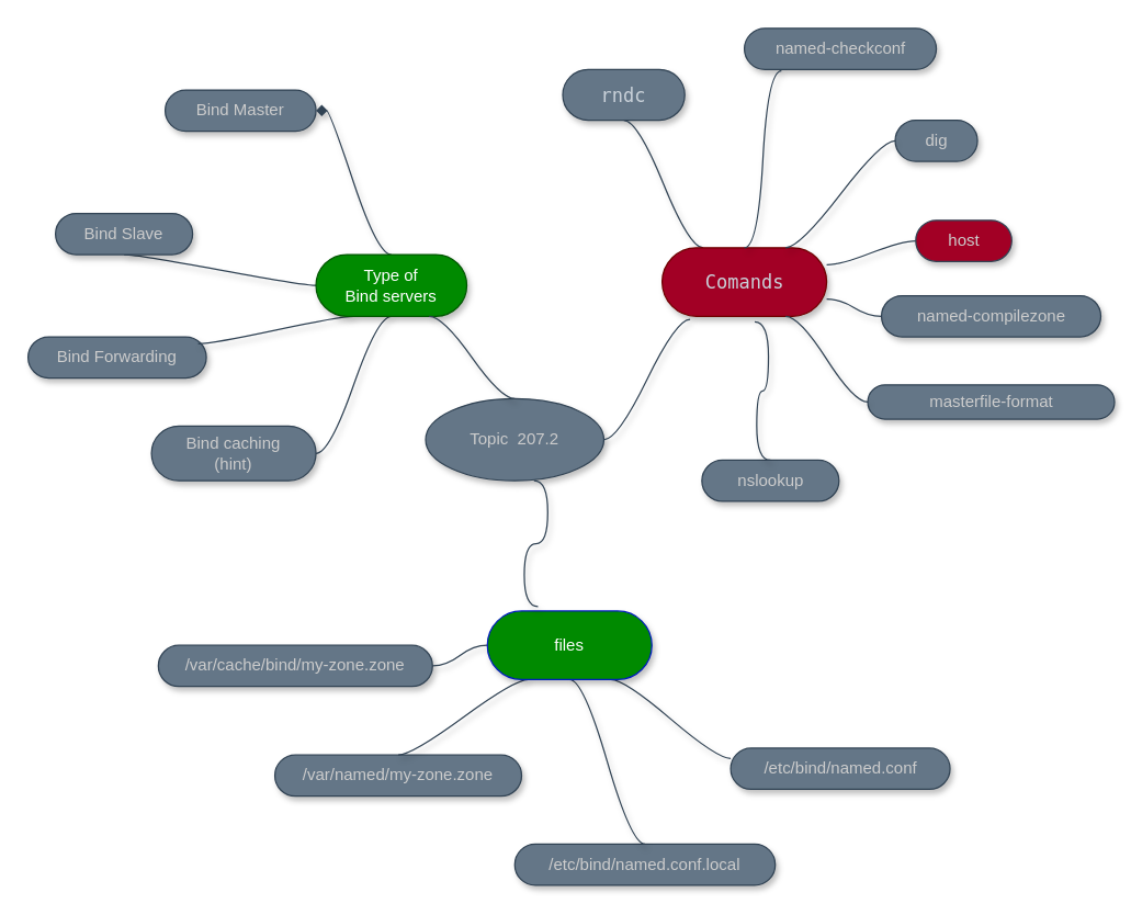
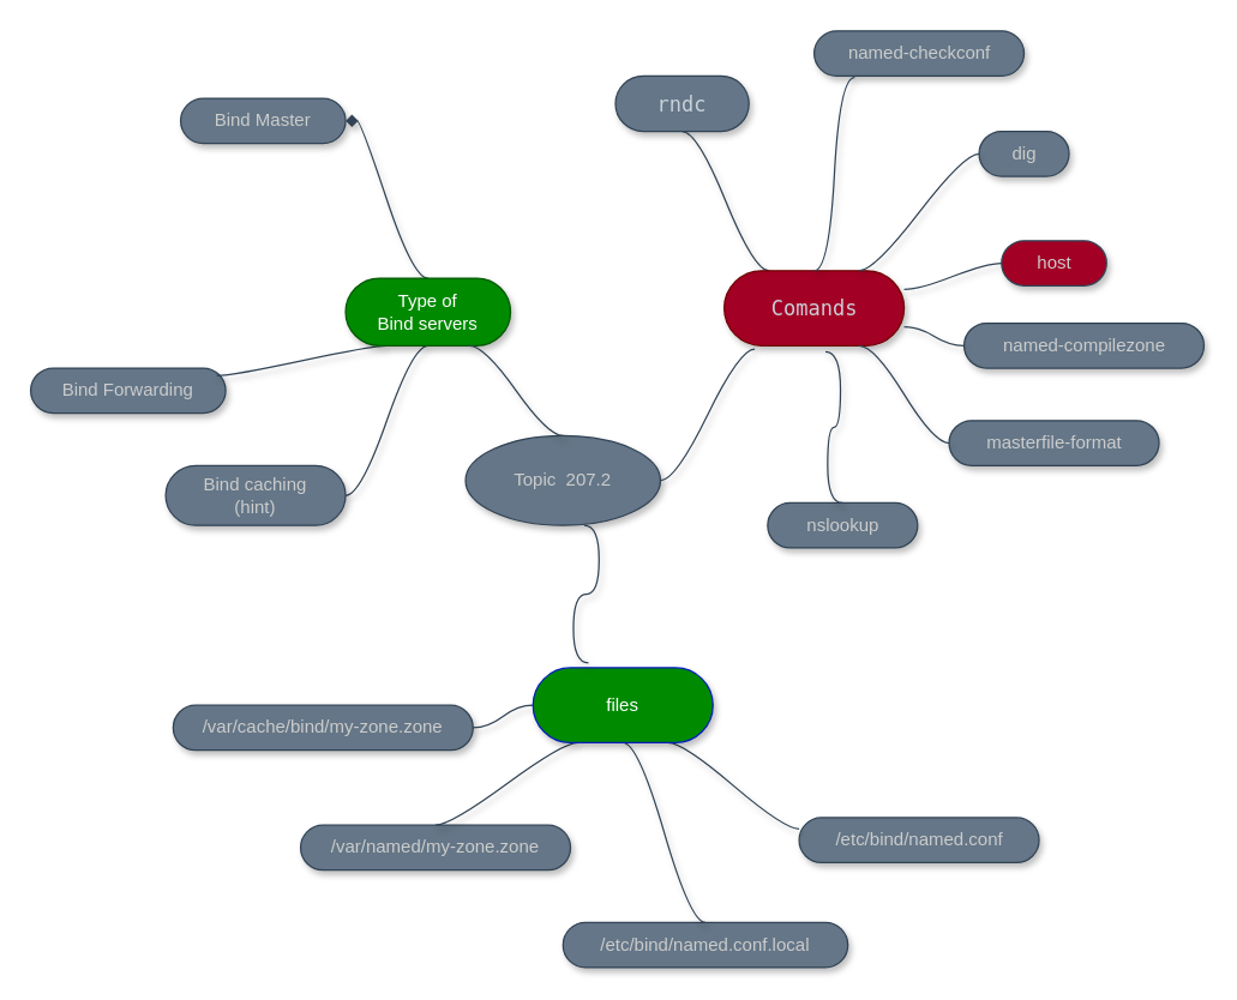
  <mxCell id="0" />
  <mxCell id="1" parent="0" />
  <mxCell id="2" value="Topic&amp;nbsp; 207.2" style="ellipse;whiteSpace=wrap;html=1;align=center;treeFolding=1;treeMoving=1;newEdgeStyle={&quot;edgeStyle&quot;:&quot;entityRelationEdgeStyle&quot;,&quot;startArrow&quot;:&quot;none&quot;,&quot;endArrow&quot;:&quot;none&quot;,&quot;segment&quot;:10,&quot;curved&quot;:1};fillColor=#647687;fontColor=#CCCCCC;strokeColor=#314354;shadow=1;sketch=0;" parent="1" vertex="1"><mxGeometry x="310" y="290" width="130" height="60" as="geometry" /></mxCell>
  <mxCell id="3" value="Bind caching&lt;br&gt;(hint)" style="whiteSpace=wrap;html=1;rounded=1;arcSize=50;align=center;verticalAlign=middle;strokeWidth=1;autosize=1;spacing=4;treeFolding=1;treeMoving=1;newEdgeStyle={&quot;edgeStyle&quot;:&quot;entityRelationEdgeStyle&quot;,&quot;startArrow&quot;:&quot;none&quot;,&quot;endArrow&quot;:&quot;none&quot;,&quot;segment&quot;:10,&quot;curved&quot;:1};fillColor=#647687;fontColor=#CCCCCC;strokeColor=#314354;shadow=1;sketch=0;" parent="1" vertex="1"><mxGeometry x="110" y="310" width="120" height="40" as="geometry" /></mxCell>
  <mxCell id="4" value="" style="edgeStyle=entityRelationEdgeStyle;startArrow=none;endArrow=none;segment=10;curved=1;exitX=0.5;exitY=1;exitDx=0;exitDy=0;fillColor=#647687;strokeColor=#314354;shadow=1;fontColor=#CCCCCC;sketch=0;entryX=1;entryY=0.5;entryDx=0;entryDy=0;" parent="1" source="25" target="3" edge="1"><mxGeometry relative="1" as="geometry"><mxPoint x="319.02" y="390" as="sourcePoint" /></mxGeometry></mxCell>
  <mxCell id="5" value="&lt;pre style=&quot;box-sizing: border-box ; font-family: , , &amp;quot;sf mono&amp;quot; , &amp;quot;menlo&amp;quot; , &amp;quot;consolas&amp;quot; , &amp;quot;liberation mono&amp;quot; , monospace ; font-size: 13.6px ; margin-top: 0px ; margin-bottom: 0px ; overflow-wrap: normal ; padding: 16px ; overflow: auto ; line-height: 1.45 ; border-radius: 6px ; word-break: normal ; color: rgb(201 , 209 , 217)&quot;&gt;rndc&lt;/pre&gt;" style="whiteSpace=wrap;html=1;rounded=1;arcSize=50;align=center;verticalAlign=middle;strokeWidth=1;autosize=1;spacing=4;treeFolding=1;treeMoving=1;newEdgeStyle={&quot;edgeStyle&quot;:&quot;entityRelationEdgeStyle&quot;,&quot;startArrow&quot;:&quot;none&quot;,&quot;endArrow&quot;:&quot;none&quot;,&quot;segment&quot;:10,&quot;curved&quot;:1};fillColor=#647687;fontColor=#CCCCCC;strokeColor=#314354;shadow=1;sketch=0;" parent="1" vertex="1"><mxGeometry x="410" y="50" width="89" height="37" as="geometry" /></mxCell>
  <mxCell id="6" value="" style="edgeStyle=entityRelationEdgeStyle;startArrow=none;endArrow=none;segment=10;curved=1;exitX=0.25;exitY=0;exitDx=0;exitDy=0;fillColor=#647687;strokeColor=#314354;fontColor=#CCCCCC;shadow=1;sketch=0;entryX=0.5;entryY=1;entryDx=0;entryDy=0;" parent="1" source="8" target="5" edge="1"><mxGeometry relative="1" as="geometry"><mxPoint x="512.5" y="325" as="sourcePoint" /></mxGeometry></mxCell>
- <mxCell id="7" value="" style="edgeStyle=entityRelationEdgeStyle;startArrow=none;endArrow=none;segment=10;curved=1;fillColor=#647687;strokeColor=#314354;shadow=1;fontColor=#CCCCCC;sketch=0;entryX=0.5;entryY=1;entryDx=0;entryDy=0;" parent="1" source="25" target="24" edge="1"><mxGeometry relative="1" as="geometry"><mxPoint x="480" y="370" as="sourcePoint" /><mxPoint x="170" y="235" as="targetPoint" /></mxGeometry></mxCell>
  <mxCell id="8" value="&lt;pre style=&quot;box-sizing: border-box ; font-family: , , &amp;quot;sf mono&amp;quot; , &amp;quot;menlo&amp;quot; , &amp;quot;consolas&amp;quot; , &amp;quot;liberation mono&amp;quot; , monospace ; font-size: 13.6px ; margin-top: 0px ; margin-bottom: 0px ; overflow-wrap: normal ; padding: 16px ; overflow: auto ; line-height: 1.45 ; border-radius: 6px ; word-break: normal ; color: rgb(201 , 209 , 217)&quot;&gt;Comands&lt;/pre&gt;" style="whiteSpace=wrap;html=1;rounded=1;arcSize=50;align=center;verticalAlign=middle;strokeWidth=1;autosize=1;spacing=4;treeFolding=1;treeMoving=1;newEdgeStyle={&quot;edgeStyle&quot;:&quot;entityRelationEdgeStyle&quot;,&quot;startArrow&quot;:&quot;none&quot;,&quot;endArrow&quot;:&quot;none&quot;,&quot;segment&quot;:10,&quot;curved&quot;:1};fillColor=#a20025;fontColor=#ffffff;strokeColor=#6F0000;shadow=1;sketch=0;" parent="1" vertex="1"><mxGeometry x="482.5" y="180" width="120" height="50" as="geometry" /></mxCell>
  <mxCell id="9" value="" style="edgeStyle=entityRelationEdgeStyle;startArrow=none;endArrow=none;segment=10;curved=1;fillColor=#647687;strokeColor=#314354;shadow=1;fontColor=#CCCCCC;sketch=0;entryX=0.17;entryY=1.047;entryDx=0;entryDy=0;entryPerimeter=0;" parent="1" source="2" target="8" edge="1"><mxGeometry relative="1" as="geometry"><mxPoint x="390.962" y="348.787" as="sourcePoint" /></mxGeometry></mxCell>
  <mxCell id="10" value="/var/named/my-zone.zone" style="whiteSpace=wrap;html=1;rounded=1;arcSize=50;align=center;verticalAlign=middle;strokeWidth=1;autosize=1;spacing=4;treeFolding=1;treeMoving=1;newEdgeStyle={&quot;edgeStyle&quot;:&quot;entityRelationEdgeStyle&quot;,&quot;startArrow&quot;:&quot;none&quot;,&quot;endArrow&quot;:&quot;none&quot;,&quot;segment&quot;:10,&quot;curved&quot;:1};fillColor=#647687;fontColor=#CCCCCC;strokeColor=#314354;shadow=1;sketch=0;" parent="1" vertex="1"><mxGeometry x="200" y="550" width="180" height="30" as="geometry" /></mxCell>
  <mxCell id="11" value="" style="edgeStyle=entityRelationEdgeStyle;startArrow=none;endArrow=none;segment=10;curved=1;exitX=0.25;exitY=1;exitDx=0;exitDy=0;fillColor=#647687;strokeColor=#314354;shadow=1;fontColor=#CCCCCC;sketch=0;entryX=0.5;entryY=0;entryDx=0;entryDy=0;" parent="1" source="31" target="10" edge="1"><mxGeometry relative="1" as="geometry"><mxPoint x="390.962" y="348.787" as="sourcePoint" /></mxGeometry></mxCell>
  <mxCell id="12" value="dig" style="whiteSpace=wrap;html=1;rounded=1;arcSize=50;align=center;verticalAlign=middle;strokeWidth=1;autosize=1;spacing=4;treeFolding=1;treeMoving=1;newEdgeStyle={&quot;edgeStyle&quot;:&quot;entityRelationEdgeStyle&quot;,&quot;startArrow&quot;:&quot;none&quot;,&quot;endArrow&quot;:&quot;none&quot;,&quot;segment&quot;:10,&quot;curved&quot;:1};fillColor=#647687;fontColor=#CCCCCC;strokeColor=#314354;shadow=1;sketch=0;" parent="1" vertex="1"><mxGeometry x="652.5" y="87" width="60" height="30" as="geometry" /></mxCell>
  <mxCell id="13" value="" style="edgeStyle=entityRelationEdgeStyle;startArrow=none;endArrow=none;segment=10;curved=1;exitX=0.75;exitY=0;exitDx=0;exitDy=0;fillColor=#647687;strokeColor=#314354;shadow=1;fontColor=#CCCCCC;sketch=0;" parent="1" source="8" target="12" edge="1"><mxGeometry relative="1" as="geometry"><mxPoint x="402.502" y="458.787" as="sourcePoint" /></mxGeometry></mxCell>
  <mxCell id="14" value="named-checkconf" style="whiteSpace=wrap;html=1;rounded=1;arcSize=50;align=center;verticalAlign=middle;strokeWidth=1;autosize=1;spacing=4;treeFolding=1;treeMoving=1;newEdgeStyle={&quot;edgeStyle&quot;:&quot;entityRelationEdgeStyle&quot;,&quot;startArrow&quot;:&quot;none&quot;,&quot;endArrow&quot;:&quot;none&quot;,&quot;segment&quot;:10,&quot;curved&quot;:1};fillColor=#647687;fontColor=#CCCCCC;strokeColor=#314354;shadow=1;sketch=0;" parent="1" vertex="1"><mxGeometry x="542.5" y="20" width="140" height="30" as="geometry" /></mxCell>
  <mxCell id="15" value="" style="edgeStyle=entityRelationEdgeStyle;startArrow=none;endArrow=none;segment=10;curved=1;exitX=0.5;exitY=0;exitDx=0;exitDy=0;fillColor=#647687;strokeColor=#314354;shadow=1;fontColor=#CCCCCC;sketch=0;entryX=0.193;entryY=1.033;entryDx=0;entryDy=0;entryPerimeter=0;" parent="1" source="8" target="14" edge="1"><mxGeometry relative="1" as="geometry"><mxPoint x="423.462" y="343.787" as="sourcePoint" /></mxGeometry></mxCell>
  <mxCell id="16" value="host" style="whiteSpace=wrap;html=1;rounded=1;arcSize=50;align=center;verticalAlign=middle;strokeWidth=1;autosize=1;spacing=4;treeFolding=1;treeMoving=1;newEdgeStyle={&quot;edgeStyle&quot;:&quot;entityRelationEdgeStyle&quot;,&quot;startArrow&quot;:&quot;none&quot;,&quot;endArrow&quot;:&quot;none&quot;,&quot;segment&quot;:10,&quot;curved&quot;:1};fillColor=#a20025;fontColor=#CCCCCC;strokeColor=#314354;shadow=1;sketch=0;" parent="1" vertex="1"><mxGeometry x="667.5" y="160" width="70" height="30" as="geometry" /></mxCell>
  <mxCell id="17" value="" style="edgeStyle=entityRelationEdgeStyle;startArrow=none;endArrow=none;segment=10;curved=1;exitX=1;exitY=0.25;exitDx=0;exitDy=0;fillColor=#647687;strokeColor=#314354;shadow=1;fontColor=#CCCCCC;sketch=0;entryX=0;entryY=0.5;entryDx=0;entryDy=0;" parent="1" source="8" target="16" edge="1"><mxGeometry relative="1" as="geometry"><mxPoint x="413.462" y="333.787" as="sourcePoint" /></mxGeometry></mxCell>
  <mxCell id="18" value="/var/cache/bind/my-zone.zone" style="whiteSpace=wrap;html=1;rounded=1;arcSize=50;align=center;verticalAlign=middle;strokeWidth=1;autosize=1;spacing=4;treeFolding=1;treeMoving=1;newEdgeStyle={&quot;edgeStyle&quot;:&quot;entityRelationEdgeStyle&quot;,&quot;startArrow&quot;:&quot;none&quot;,&quot;endArrow&quot;:&quot;none&quot;,&quot;segment&quot;:10,&quot;curved&quot;:1};fillColor=#647687;fontColor=#CCCCCC;strokeColor=#314354;shadow=1;sketch=0;" parent="1" vertex="1"><mxGeometry x="115" y="470" width="200" height="30" as="geometry" /></mxCell>
  <mxCell id="19" value="" style="edgeStyle=entityRelationEdgeStyle;startArrow=none;endArrow=none;segment=10;curved=1;fillColor=#647687;strokeColor=#314354;shadow=1;fontColor=#CCCCCC;sketch=0;entryX=1;entryY=0.5;entryDx=0;entryDy=0;" parent="1" source="31" target="18" edge="1"><mxGeometry relative="1" as="geometry"><mxPoint x="310" y="340" as="sourcePoint" /></mxGeometry></mxCell>
  <mxCell id="20" value="Bind Forwarding" style="whiteSpace=wrap;html=1;rounded=1;arcSize=50;align=center;verticalAlign=middle;strokeWidth=1;autosize=1;spacing=4;treeFolding=1;treeMoving=1;newEdgeStyle={&quot;edgeStyle&quot;:&quot;entityRelationEdgeStyle&quot;,&quot;startArrow&quot;:&quot;none&quot;,&quot;endArrow&quot;:&quot;none&quot;,&quot;segment&quot;:10,&quot;curved&quot;:1};fillColor=#647687;fontColor=#CCCCCC;strokeColor=#314354;shadow=1;sketch=0;" parent="1" vertex="1"><mxGeometry x="20" y="245" width="130" height="30" as="geometry" /></mxCell>
  <mxCell id="21" value="" style="edgeStyle=entityRelationEdgeStyle;startArrow=none;endArrow=none;segment=10;curved=1;exitX=0.25;exitY=1;exitDx=0;exitDy=0;fillColor=#647687;strokeColor=#314354;shadow=1;fontColor=#CCCCCC;sketch=0;entryX=0.954;entryY=0.167;entryDx=0;entryDy=0;entryPerimeter=0;" parent="1" source="25" target="20" edge="1"><mxGeometry relative="1" as="geometry"><mxPoint x="320" y="350" as="sourcePoint" /></mxGeometry></mxCell>
  <mxCell id="22" value="Bind Master" style="whiteSpace=wrap;html=1;rounded=1;arcSize=50;align=center;verticalAlign=middle;strokeWidth=1;autosize=1;spacing=4;treeFolding=1;treeMoving=1;newEdgeStyle={&quot;edgeStyle&quot;:&quot;entityRelationEdgeStyle&quot;,&quot;startArrow&quot;:&quot;none&quot;,&quot;endArrow&quot;:&quot;none&quot;,&quot;segment&quot;:10,&quot;curved&quot;:1};fillColor=#647687;fontColor=#CCCCCC;strokeColor=#314354;shadow=1;sketch=0;" parent="1" vertex="1"><mxGeometry x="120" y="65" width="110" height="30" as="geometry" /></mxCell>
  <mxCell id="23" value="" style="edgeStyle=entityRelationEdgeStyle;startArrow=none;endArrow=diamond;segment=10;curved=1;exitX=0.5;exitY=0;exitDx=0;exitDy=0;fillColor=#647687;strokeColor=#314354;shadow=1;fontColor=#CCCCCC;sketch=0;entryX=1;entryY=0.5;entryDx=0;entryDy=0;" parent="1" source="25" target="22" edge="1"><mxGeometry relative="1" as="geometry"><mxPoint x="330" y="360" as="sourcePoint" /></mxGeometry></mxCell>
- <mxCell id="24" value="Bind Slave" style="whiteSpace=wrap;html=1;rounded=1;arcSize=50;align=center;verticalAlign=middle;strokeWidth=1;autosize=1;spacing=4;treeFolding=1;treeMoving=1;newEdgeStyle={&quot;edgeStyle&quot;:&quot;entityRelationEdgeStyle&quot;,&quot;startArrow&quot;:&quot;none&quot;,&quot;endArrow&quot;:&quot;none&quot;,&quot;segment&quot;:10,&quot;curved&quot;:1};fillColor=#647687;fontColor=#CCCCCC;strokeColor=#314354;shadow=1;sketch=0;" parent="1" vertex="1"><mxGeometry x="40" y="155" width="100" height="30" as="geometry" /></mxCell>
  <mxCell id="25" value="Type of&lt;br&gt;Bind servers" style="whiteSpace=wrap;html=1;rounded=1;arcSize=50;align=center;verticalAlign=middle;strokeWidth=1;autosize=1;spacing=4;treeFolding=1;treeMoving=1;newEdgeStyle={&quot;edgeStyle&quot;:&quot;entityRelationEdgeStyle&quot;,&quot;startArrow&quot;:&quot;none&quot;,&quot;endArrow&quot;:&quot;none&quot;,&quot;segment&quot;:10,&quot;curved&quot;:1};fillColor=#008a00;fontColor=#ffffff;strokeColor=#005700;shadow=1;sketch=0;" parent="1" vertex="1"><mxGeometry x="230" y="185" width="110" height="45" as="geometry" /></mxCell>
  <mxCell id="26" value="" style="edgeStyle=entityRelationEdgeStyle;startArrow=none;endArrow=none;segment=10;curved=1;exitX=0.75;exitY=1;exitDx=0;exitDy=0;fillColor=#647687;strokeColor=#314354;shadow=1;fontColor=#CCCCCC;sketch=0;entryX=0.5;entryY=0;entryDx=0;entryDy=0;" parent="1" source="25" target="2" edge="1"><mxGeometry relative="1" as="geometry"><mxPoint x="385" y="360" as="sourcePoint" /><mxPoint x="280" y="480" as="targetPoint" /></mxGeometry></mxCell>
  <mxCell id="27" value="/etc/bind/named.conf" style="whiteSpace=wrap;html=1;rounded=1;arcSize=50;align=center;verticalAlign=middle;strokeWidth=1;autosize=1;spacing=4;treeFolding=1;treeMoving=1;newEdgeStyle={&quot;edgeStyle&quot;:&quot;entityRelationEdgeStyle&quot;,&quot;startArrow&quot;:&quot;none&quot;,&quot;endArrow&quot;:&quot;none&quot;,&quot;segment&quot;:10,&quot;curved&quot;:1};fillColor=#647687;fontColor=#CCCCCC;strokeColor=#314354;shadow=1;sketch=0;" parent="1" vertex="1"><mxGeometry x="532.5" y="545" width="160" height="30" as="geometry" /></mxCell>
  <mxCell id="28" value="" style="edgeStyle=entityRelationEdgeStyle;startArrow=none;endArrow=none;segment=10;curved=1;exitX=0.75;exitY=1;exitDx=0;exitDy=0;fillColor=#647687;strokeColor=#314354;shadow=1;fontColor=#CCCCCC;sketch=0;entryX=0;entryY=0.25;entryDx=0;entryDy=0;" parent="1" source="31" target="27" edge="1"><mxGeometry relative="1" as="geometry"><mxPoint x="385" y="360" as="sourcePoint" /></mxGeometry></mxCell>
  <mxCell id="29" value="/etc/bind/named.conf.local" style="whiteSpace=wrap;html=1;rounded=1;arcSize=50;align=center;verticalAlign=middle;strokeWidth=1;autosize=1;spacing=4;treeFolding=1;treeMoving=1;newEdgeStyle={&quot;edgeStyle&quot;:&quot;entityRelationEdgeStyle&quot;,&quot;startArrow&quot;:&quot;none&quot;,&quot;endArrow&quot;:&quot;none&quot;,&quot;segment&quot;:10,&quot;curved&quot;:1};fillColor=#647687;fontColor=#CCCCCC;strokeColor=#314354;shadow=1;sketch=0;" parent="1" vertex="1"><mxGeometry x="375" y="615" width="190" height="30" as="geometry" /></mxCell>
  <mxCell id="30" value="" style="edgeStyle=entityRelationEdgeStyle;startArrow=none;endArrow=none;segment=10;curved=1;exitX=0.5;exitY=1;exitDx=0;exitDy=0;fillColor=#647687;strokeColor=#314354;shadow=1;fontColor=#CCCCCC;sketch=0;entryX=0.5;entryY=0;entryDx=0;entryDy=0;" parent="1" source="31" target="29" edge="1"><mxGeometry relative="1" as="geometry"><mxPoint x="395" y="370" as="sourcePoint" /></mxGeometry></mxCell>
  <mxCell id="31" value="files" style="whiteSpace=wrap;html=1;rounded=1;arcSize=50;align=center;verticalAlign=middle;strokeWidth=1;autosize=1;spacing=4;treeFolding=1;treeMoving=1;newEdgeStyle={&quot;edgeStyle&quot;:&quot;entityRelationEdgeStyle&quot;,&quot;startArrow&quot;:&quot;none&quot;,&quot;endArrow&quot;:&quot;none&quot;,&quot;segment&quot;:10,&quot;curved&quot;:1};fillColor=#008a00;fontColor=#ffffff;strokeColor=#001DBC;shadow=1;sketch=0;" parent="1" vertex="1"><mxGeometry x="355" y="445" width="120" height="50" as="geometry" /></mxCell>
  <mxCell id="32" value="" style="edgeStyle=entityRelationEdgeStyle;startArrow=none;endArrow=none;segment=10;curved=1;exitX=0.608;exitY=1;exitDx=0;exitDy=0;fillColor=#647687;strokeColor=#314354;shadow=1;fontColor=#CCCCCC;sketch=0;entryX=0.308;entryY=-0.067;entryDx=0;entryDy=0;exitPerimeter=0;entryPerimeter=0;" parent="1" source="2" target="31" edge="1"><mxGeometry relative="1" as="geometry"><mxPoint x="625" y="385" as="sourcePoint" /></mxGeometry></mxCell>
  <mxCell id="33" value="named-compilezone" style="whiteSpace=wrap;html=1;rounded=1;arcSize=50;align=center;verticalAlign=middle;strokeWidth=1;autosize=1;spacing=4;treeFolding=1;treeMoving=1;newEdgeStyle={&quot;edgeStyle&quot;:&quot;entityRelationEdgeStyle&quot;,&quot;startArrow&quot;:&quot;none&quot;,&quot;endArrow&quot;:&quot;none&quot;,&quot;segment&quot;:10,&quot;curved&quot;:1};fillColor=#647687;fontColor=#CCCCCC;strokeColor=#314354;shadow=1;sketch=0;" vertex="1" parent="1"><mxGeometry x="642.5" y="215" width="160" height="30" as="geometry" /></mxCell>
  <mxCell id="34" value="" style="edgeStyle=entityRelationEdgeStyle;startArrow=none;endArrow=none;segment=10;curved=1;exitX=1;exitY=0.75;exitDx=0;exitDy=0;fillColor=#647687;strokeColor=#314354;shadow=1;fontColor=#CCCCCC;sketch=0;entryX=0;entryY=0.5;entryDx=0;entryDy=0;" edge="1" parent="1" target="33" source="8"><mxGeometry relative="1" as="geometry"><mxPoint x="582.5" y="240" as="sourcePoint" /></mxGeometry></mxCell>
- <mxCell id="35" value="masterfile-format" style="whiteSpace=wrap;html=1;rounded=1;arcSize=50;align=center;verticalAlign=middle;strokeWidth=1;autosize=1;spacing=4;treeFolding=1;treeMoving=1;newEdgeStyle={&quot;edgeStyle&quot;:&quot;entityRelationEdgeStyle&quot;,&quot;startArrow&quot;:&quot;none&quot;,&quot;endArrow&quot;:&quot;none&quot;,&quot;segment&quot;:10,&quot;curved&quot;:1};fillColor=#647687;fontColor=#CCCCCC;strokeColor=#314354;shadow=1;sketch=0;" vertex="1" parent="1"><mxGeometry x="632.5" y="280" width="180" height="25" as="geometry" /></mxCell>
+ <mxCell id="35" value="masterfile-format" style="whiteSpace=wrap;html=1;rounded=1;arcSize=50;align=center;verticalAlign=middle;strokeWidth=1;autosize=1;spacing=4;treeFolding=1;treeMoving=1;newEdgeStyle={&quot;edgeStyle&quot;:&quot;entityRelationEdgeStyle&quot;,&quot;startArrow&quot;:&quot;none&quot;,&quot;endArrow&quot;:&quot;none&quot;,&quot;segment&quot;:10,&quot;curved&quot;:1};fillColor=#647687;fontColor=#CCCCCC;strokeColor=#314354;shadow=1;sketch=0;" vertex="1" parent="1"><mxGeometry x="632.5" y="280" width="140" height="30" as="geometry" /></mxCell>
  <mxCell id="36" value="" style="edgeStyle=entityRelationEdgeStyle;startArrow=none;endArrow=none;segment=10;curved=1;exitX=0.75;exitY=1;exitDx=0;exitDy=0;fillColor=#647687;strokeColor=#314354;shadow=1;fontColor=#CCCCCC;sketch=0;entryX=0;entryY=0.5;entryDx=0;entryDy=0;" edge="1" parent="1" target="35" source="8"><mxGeometry relative="1" as="geometry"><mxPoint x="592.5" y="325" as="sourcePoint" /></mxGeometry></mxCell>
  <mxCell id="37" value="nslookup" style="whiteSpace=wrap;html=1;rounded=1;arcSize=50;align=center;verticalAlign=middle;strokeWidth=1;autosize=1;spacing=4;treeFolding=1;treeMoving=1;newEdgeStyle={&quot;edgeStyle&quot;:&quot;entityRelationEdgeStyle&quot;,&quot;startArrow&quot;:&quot;none&quot;,&quot;endArrow&quot;:&quot;none&quot;,&quot;segment&quot;:10,&quot;curved&quot;:1};fillColor=#647687;fontColor=#CCCCCC;strokeColor=#314354;shadow=1;sketch=0;" vertex="1" parent="1"><mxGeometry x="511.5" y="335" width="100" height="30" as="geometry" /></mxCell>
  <mxCell id="38" value="" style="edgeStyle=entityRelationEdgeStyle;startArrow=none;endArrow=none;segment=10;curved=1;exitX=0.563;exitY=1.08;exitDx=0;exitDy=0;fillColor=#647687;strokeColor=#314354;shadow=1;fontColor=#CCCCCC;sketch=0;entryX=0.5;entryY=0;entryDx=0;entryDy=0;exitPerimeter=0;" edge="1" parent="1" target="37" source="8"><mxGeometry relative="1" as="geometry"><mxPoint x="602.5" y="335" as="sourcePoint" /></mxGeometry></mxCell>
